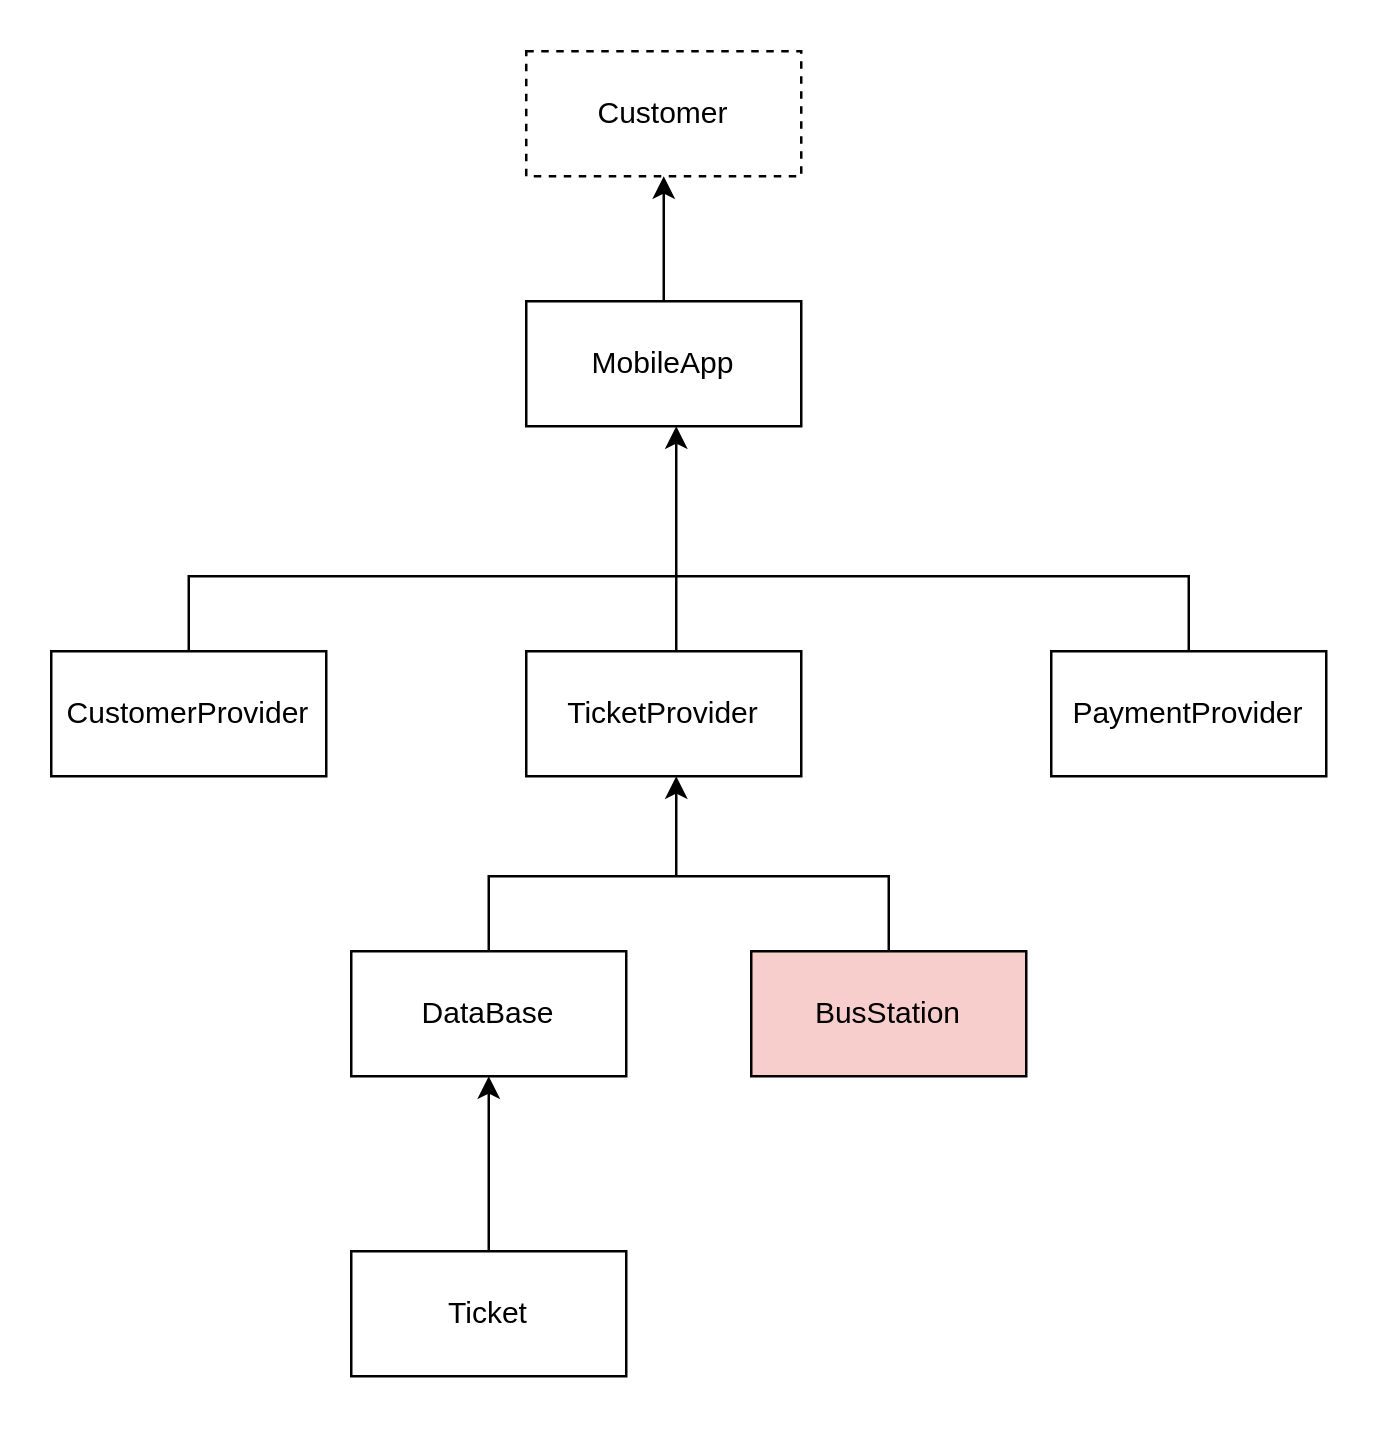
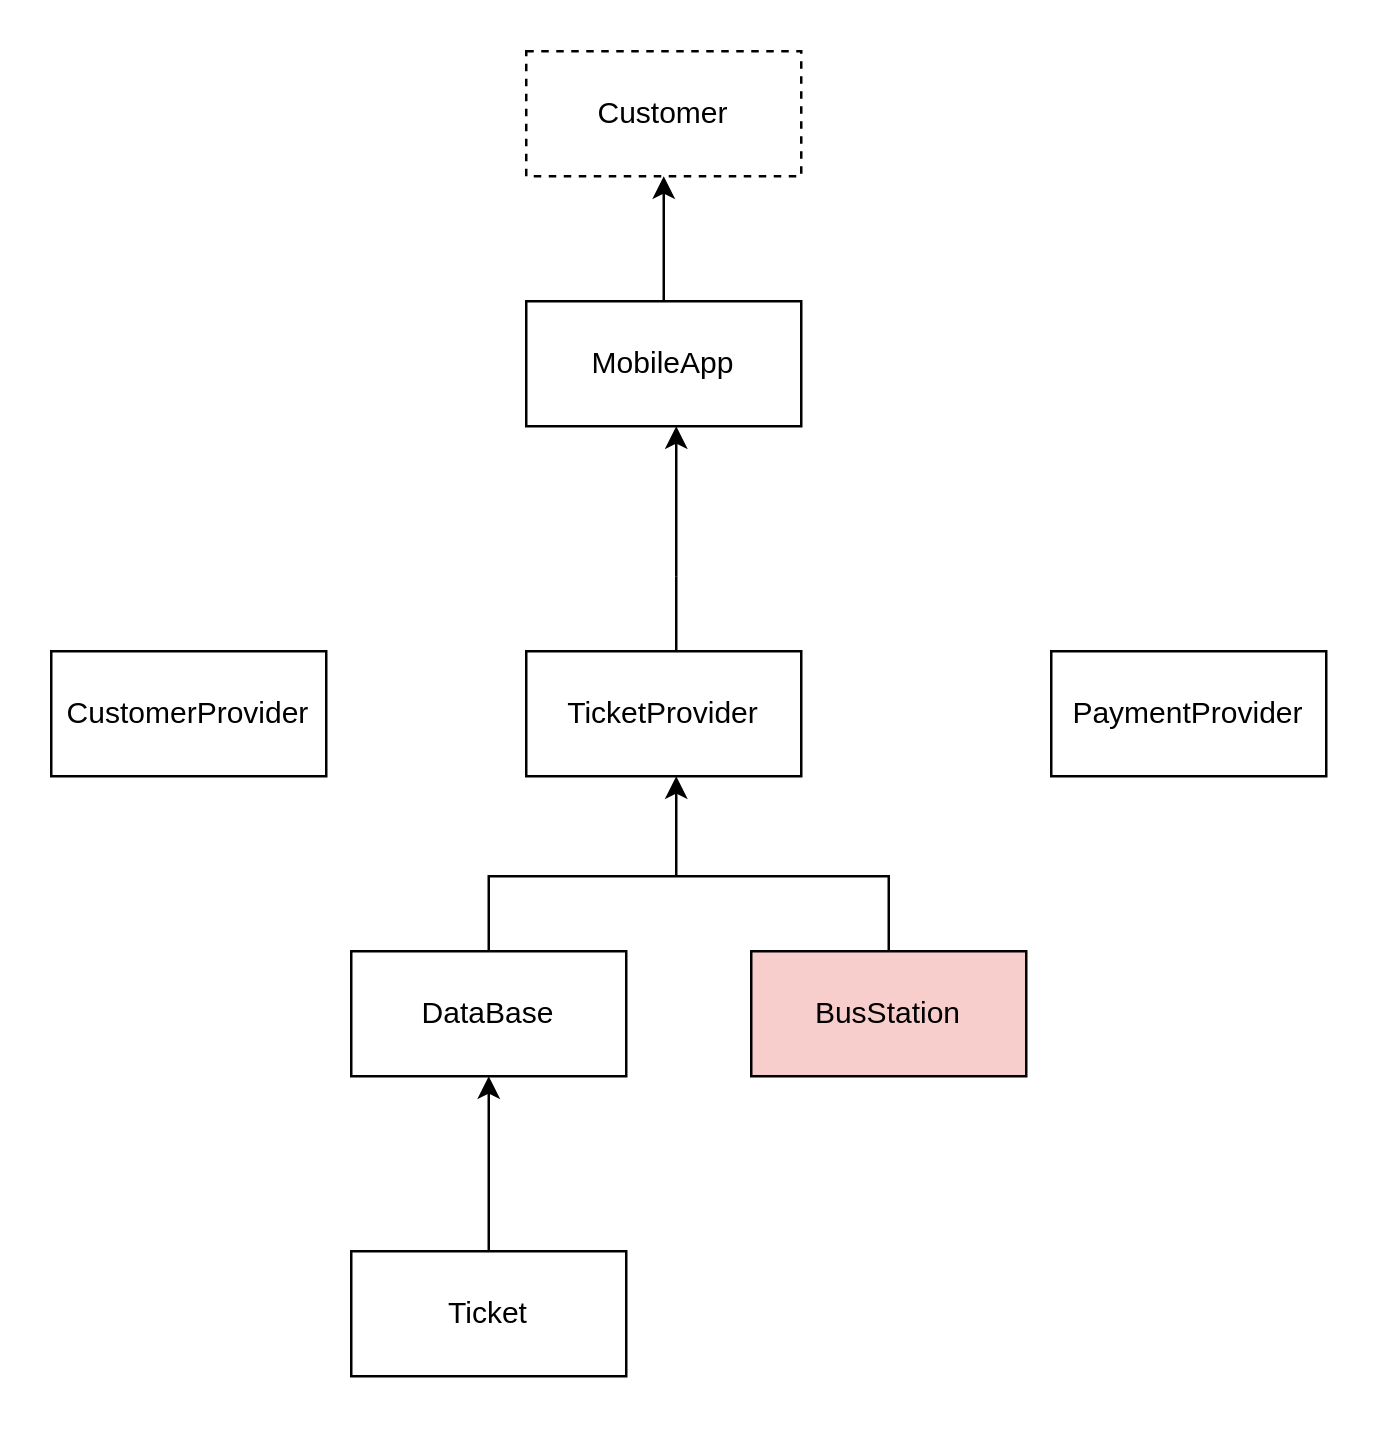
  <mxCell id="0" style=";html=1;" />
  <mxCell id="1" style=";html=1;" parent="0" />
  <mxCell id="2" value="CustomerProvider" style="html=1;whiteSpace=wrap;" vertex="1" parent="1"><mxGeometry x="20" y="260" width="110" height="50" as="geometry" /></mxCell>
  <mxCell id="3" value="TicketProvider" style="html=1;whiteSpace=wrap;" vertex="1" parent="1"><mxGeometry x="210" y="260" width="110" height="50" as="geometry" /></mxCell>
  <mxCell id="4" value="Customer" style="html=1;whiteSpace=wrap;dashed=1;" vertex="1" parent="1"><mxGeometry x="210" y="20" width="110" height="50" as="geometry" /></mxCell>
  <mxCell id="5" value="BusStation" style="html=1;whiteSpace=wrap;fillColor=#f8cecc;" vertex="1" parent="1"><mxGeometry x="300" y="380" width="110" height="50" as="geometry" /></mxCell>
  <mxCell id="6" value="DataBase" style="html=1;whiteSpace=wrap;" vertex="1" parent="1"><mxGeometry x="140" y="380" width="110" height="50" as="geometry" /></mxCell>
  <mxCell id="7" value="MobileApp" style="html=1;whiteSpace=wrap;" vertex="1" parent="1"><mxGeometry x="210" y="120" width="110" height="50" as="geometry" /></mxCell>
  <mxCell id="8" value="PaymentProvider" style="html=1;whiteSpace=wrap;" vertex="1" parent="1"><mxGeometry x="420" y="260" width="110" height="50" as="geometry" /></mxCell>
  <mxCell id="9" value="Ticket" style="html=1;whiteSpace=wrap;" vertex="1" parent="1"><mxGeometry x="140" y="500" width="110" height="50" as="geometry" /></mxCell>
  <mxCell id="10" value="" style="endArrow=classic;html=1;rounded=0;exitX=0.5;exitY=0;exitDx=0;exitDy=0;entryX=0.5;entryY=1;entryDx=0;entryDy=0;" edge="1" parent="1" source="9" target="6"><mxGeometry width="50" height="50" relative="1" as="geometry"><mxPoint x="200" y="480" as="sourcePoint" /><mxPoint x="330" y="240" as="targetPoint" /></mxGeometry></mxCell>
  <mxCell id="11" value="" style="endArrow=none;html=1;rounded=0;exitX=0.5;exitY=0;exitDx=0;exitDy=0;entryX=0.5;entryY=0;entryDx=0;entryDy=0;" edge="1" parent="1" source="6" target="5"><mxGeometry width="50" height="50" relative="1" as="geometry"><mxPoint x="280" y="290" as="sourcePoint" /><mxPoint x="330" y="240" as="targetPoint" /><Array as="points"><mxPoint x="195" y="350" /><mxPoint x="355" y="350" /></Array></mxGeometry></mxCell>
  <mxCell id="12" value="" style="endArrow=classic;html=1;rounded=0;" edge="1" parent="1"><mxGeometry width="50" height="50" relative="1" as="geometry"><mxPoint x="270" y="350" as="sourcePoint" /><mxPoint x="270" y="310" as="targetPoint" /></mxGeometry></mxCell>
  <mxCell id="13" value="" style="endArrow=classic;html=1;rounded=0;exitX=0.5;exitY=0;exitDx=0;exitDy=0;entryX=0.5;entryY=1;entryDx=0;entryDy=0;" edge="1" parent="1" source="7" target="4"><mxGeometry width="50" height="50" relative="1" as="geometry"><mxPoint x="280" y="110" as="sourcePoint" /><mxPoint x="320" y="200" as="targetPoint" /></mxGeometry></mxCell>
- <mxCell id="14" value="" style="endArrow=none;html=1;rounded=0;exitX=0.5;exitY=0;exitDx=0;exitDy=0;entryX=0.5;entryY=0;entryDx=0;entryDy=0;" edge="1" parent="1" source="2" target="8"><mxGeometry width="50" height="50" relative="1" as="geometry"><mxPoint x="270" y="290" as="sourcePoint" /><mxPoint x="490" y="250" as="targetPoint" /><Array as="points"><mxPoint x="75" y="230" /><mxPoint x="475" y="230" /></Array></mxGeometry></mxCell>
  <mxCell id="15" value="" style="endArrow=none;html=1;rounded=0;" edge="1" parent="1"><mxGeometry width="50" height="50" relative="1" as="geometry"><mxPoint x="270" y="260" as="sourcePoint" /><mxPoint x="270" y="230" as="targetPoint" /></mxGeometry></mxCell>
  <mxCell id="16" value="" style="endArrow=classic;html=1;rounded=0;" edge="1" parent="1"><mxGeometry width="50" height="50" relative="1" as="geometry"><mxPoint x="270" y="230" as="sourcePoint" /><mxPoint x="270" y="170" as="targetPoint" /></mxGeometry></mxCell>
